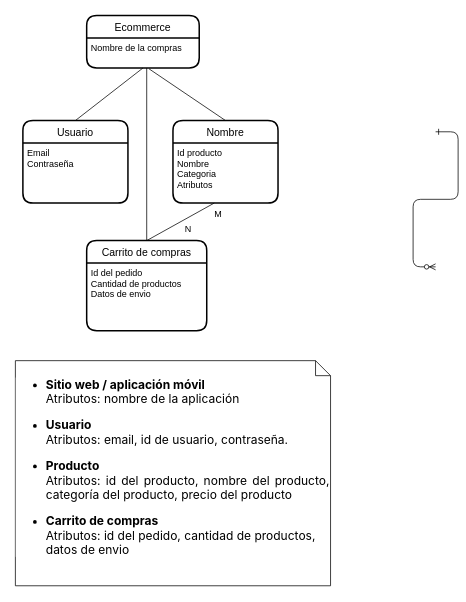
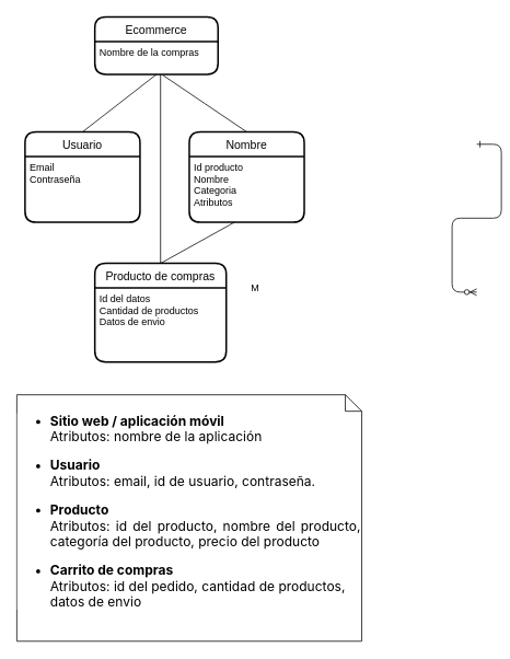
  <mxCell id="0" />
  <mxCell id="1" parent="0" />
  <mxCell id="2" value="" style="edgeStyle=entityRelationEdgeStyle;endArrow=ERzeroToMany;startArrow=ERone;endFill=1;startFill=0;" parent="1" edge="1"><mxGeometry width="100" height="100" relative="1" as="geometry"><mxPoint x="580" y="175" as="sourcePoint" /><mxPoint x="580" y="355" as="targetPoint" /></mxGeometry></mxCell>
  <mxCell id="3" value="Nombre" style="swimlane;childLayout=stackLayout;horizontal=1;startSize=30;horizontalStack=0;rounded=1;fontSize=14;fontStyle=0;strokeWidth=2;resizeParent=0;resizeLast=1;shadow=0;dashed=0;align=center;" vertex="1" parent="1"><mxGeometry x="230" y="160" width="140" height="110" as="geometry" /></mxCell>
  <mxCell id="4" value="Id producto&#10;Nombre&#10;Categoria&#10;Atributos" style="align=left;strokeColor=none;fillColor=none;spacingLeft=4;fontSize=12;verticalAlign=top;resizable=0;rotatable=0;part=1;" vertex="1" parent="3"><mxGeometry y="30" width="140" height="80" as="geometry" /></mxCell>
  <mxCell id="5" value="" style="endArrow=none;html=1;rounded=0;exitX=0.5;exitY=0;exitDx=0;exitDy=0;" edge="1" parent="3" source="7"><mxGeometry relative="1" as="geometry"><mxPoint x="-105" y="110" as="sourcePoint" /><mxPoint x="55" y="110" as="targetPoint" /></mxGeometry></mxCell>
  <mxCell id="6" value="&lt;ul style=&quot;box-sizing: border-box; margin-top: 0px; margin-bottom: 1rem; font-family: Poppins, -apple-system, blinkmacsystemfont, &amp;quot;Segoe UI&amp;quot;, roboto, &amp;quot;Helvetica Neue&amp;quot;, arial, &amp;quot;Noto Sans&amp;quot;, sans-serif, &amp;quot;Apple Color Emoji&amp;quot;, &amp;quot;Segoe UI Emoji&amp;quot;, &amp;quot;Segoe UI Symbol&amp;quot;, &amp;quot;Noto Color Emoji&amp;quot;; font-size: 16px; text-align: left; background-color: rgb(255, 255, 255);&quot;&gt;&lt;li style=&quot;box-sizing: border-box;&quot;&gt;&lt;span style=&quot;box-sizing: border-box; font-weight: bolder;&quot;&gt;Sitio web / aplicación móvil&lt;/span&gt;&lt;/li&gt;&lt;p style=&quot;box-sizing: border-box; margin-top: 0px; margin-bottom: 1rem; text-align: justify;&quot;&gt;Atributos: nombre de la aplicación&lt;/p&gt;&lt;li style=&quot;box-sizing: border-box;&quot;&gt;&lt;b&gt;Usuario&lt;/b&gt;&lt;/li&gt;&lt;p style=&quot;box-sizing: border-box; margin-top: 0px; margin-bottom: 1rem; text-align: justify;&quot;&gt;Atributos: email, id de usuario, contraseña.&lt;/p&gt;&lt;li style=&quot;box-sizing: border-box;&quot;&gt;&lt;span style=&quot;box-sizing: border-box; font-weight: bolder;&quot;&gt;Producto&lt;/span&gt;&lt;/li&gt;&lt;p style=&quot;box-sizing: border-box; margin-top: 0px; margin-bottom: 1rem; text-align: justify;&quot;&gt;Atributos: id del producto, nombre del producto, categoría del producto, precio del producto&lt;/p&gt;&lt;li&gt;&lt;span style=&quot;text-align: left; background-color: rgb(255, 255, 255); font-family: Poppins, -apple-system, blinkmacsystemfont, &amp;quot;Segoe UI&amp;quot;, roboto, &amp;quot;Helvetica Neue&amp;quot;, arial, &amp;quot;Noto Sans&amp;quot;, sans-serif, &amp;quot;Apple Color Emoji&amp;quot;, &amp;quot;Segoe UI Emoji&amp;quot;, &amp;quot;Segoe UI Symbol&amp;quot;, &amp;quot;Noto Color Emoji&amp;quot;; font-size: 16px;&quot;&gt;&lt;b&gt;Carrito de compras&lt;br&gt;&lt;/b&gt;&lt;/span&gt;Atributos: id del pedido, cantidad de productos, datos de envio&lt;/li&gt;&lt;/ul&gt;" style="shape=note;size=20;whiteSpace=wrap;html=1;" vertex="1" parent="1"><mxGeometry x="20" y="480" width="420" height="300" as="geometry" /></mxCell>
- <mxCell id="7" value="Carrito de compras" style="swimlane;childLayout=stackLayout;horizontal=1;startSize=30;horizontalStack=0;rounded=1;fontSize=14;fontStyle=0;strokeWidth=2;resizeParent=0;resizeLast=1;shadow=0;dashed=0;align=center;" vertex="1" parent="1"><mxGeometry x="115" y="320" width="160" height="120" as="geometry" /></mxCell>
- <mxCell id="8" value="Id del pedido&#10;Cantidad de productos&#10;Datos de envio" style="align=left;strokeColor=none;fillColor=none;spacingLeft=4;fontSize=12;verticalAlign=top;resizable=0;rotatable=0;part=1;" vertex="1" parent="7"><mxGeometry y="30" width="160" height="90" as="geometry" /></mxCell>
+ <mxCell id="7" value="Producto de compras" style="swimlane;childLayout=stackLayout;horizontal=1;startSize=30;horizontalStack=0;rounded=1;fontSize=14;fontStyle=0;strokeWidth=2;resizeParent=0;resizeLast=1;shadow=0;dashed=0;align=center;" vertex="1" parent="1"><mxGeometry x="115" y="320" width="160" height="120" as="geometry" /></mxCell>
+ <mxCell id="8" value="Id del datos&#10;Cantidad de productos&#10;Datos de envio" style="align=left;strokeColor=none;fillColor=none;spacingLeft=4;fontSize=12;verticalAlign=top;resizable=0;rotatable=0;part=1;" vertex="1" parent="7"><mxGeometry y="30" width="160" height="90" as="geometry" /></mxCell>
  <mxCell id="9" value="" style="endArrow=none;html=1;rounded=0;entryX=0.5;entryY=0;entryDx=0;entryDy=0;startArrow=none;exitX=0.553;exitY=1.025;exitDx=0;exitDy=0;exitPerimeter=0;" edge="1" parent="1" source="12" target="3"><mxGeometry relative="1" as="geometry"><mxPoint x="190" y="80" as="sourcePoint" /><mxPoint x="300" y="210" as="targetPoint" /><Array as="points" /></mxGeometry></mxCell>
  <mxCell id="10" value="" style="endArrow=none;html=1;rounded=0;entryX=0.5;entryY=0;entryDx=0;entryDy=0;" edge="1" parent="1" target="7"><mxGeometry relative="1" as="geometry"><mxPoint x="195" y="90" as="sourcePoint" /><mxPoint x="300" y="210" as="targetPoint" /></mxGeometry></mxCell>
  <mxCell id="11" value="Ecommerce" style="swimlane;childLayout=stackLayout;horizontal=1;startSize=30;horizontalStack=0;rounded=1;fontSize=14;fontStyle=0;strokeWidth=2;resizeParent=0;resizeLast=1;shadow=0;dashed=0;align=center;" vertex="1" parent="1"><mxGeometry x="115" y="20" width="150" height="70" as="geometry" /></mxCell>
  <mxCell id="12" value="Nombre de la compras" style="align=left;strokeColor=none;fillColor=none;spacingLeft=4;fontSize=12;verticalAlign=top;resizable=0;rotatable=0;part=1;" vertex="1" parent="11"><mxGeometry y="30" width="150" height="40" as="geometry" /></mxCell>
  <mxCell id="13" style="edgeStyle=orthogonalEdgeStyle;rounded=0;orthogonalLoop=1;jettySize=auto;html=1;exitX=0.5;exitY=1;exitDx=0;exitDy=0;" edge="1" parent="11" source="12" target="12"><mxGeometry relative="1" as="geometry" /></mxCell>
  <mxCell id="14" value="" style="endArrow=none;html=1;rounded=0;entryX=0.5;entryY=1;entryDx=0;entryDy=0;startArrow=none;exitX=0.5;exitY=0;exitDx=0;exitDy=0;" edge="1" parent="1" source="15" target="12"><mxGeometry relative="1" as="geometry"><mxPoint x="70" y="160" as="sourcePoint" /><mxPoint x="320" y="160" as="targetPoint" /><Array as="points" /></mxGeometry></mxCell>
  <mxCell id="15" value="Usuario" style="swimlane;childLayout=stackLayout;horizontal=1;startSize=30;horizontalStack=0;rounded=1;fontSize=14;fontStyle=0;strokeWidth=2;resizeParent=0;resizeLast=1;shadow=0;dashed=0;align=center;" vertex="1" parent="1"><mxGeometry x="30" y="160" width="140" height="110" as="geometry" /></mxCell>
  <mxCell id="16" value="Email&#10;Contraseña" style="align=left;strokeColor=none;fillColor=none;spacingLeft=4;fontSize=12;verticalAlign=top;resizable=0;rotatable=0;part=1;" vertex="1" parent="15"><mxGeometry y="30" width="140" height="80" as="geometry" /></mxCell>
- <mxCell id="17" value="N" style="text;html=1;align=center;verticalAlign=middle;resizable=0;points=[];autosize=1;strokeColor=none;fillColor=none;" vertex="1" parent="1"><mxGeometry x="235" y="290" width="30" height="30" as="geometry" /></mxCell>
- <mxCell id="18" value="M" style="text;html=1;align=center;verticalAlign=middle;resizable=0;points=[];autosize=1;strokeColor=none;fillColor=none;" vertex="1" parent="1"><mxGeometry x="275" y="270" width="30" height="30" as="geometry" /></mxCell>
+ <mxCell id="18" value="M" style="text;html=1;align=center;verticalAlign=middle;resizable=0;points=[];autosize=1;strokeColor=none;fillColor=none;" vertex="1" parent="1"><mxGeometry x="295" y="335" width="30" height="30" as="geometry" /></mxCell>
